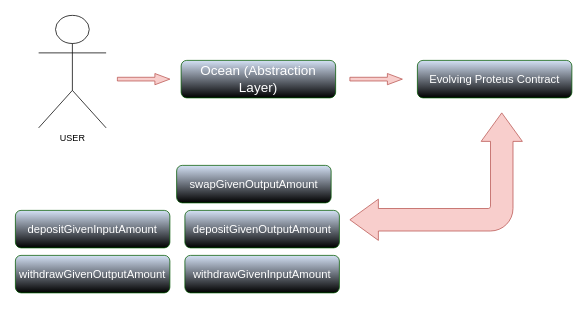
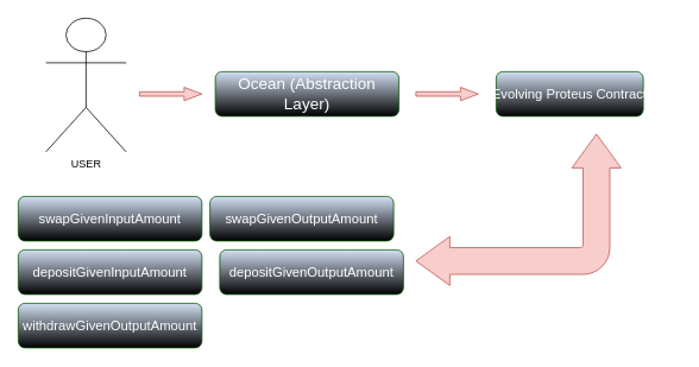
  <mxCell id="0" />
  <mxCell id="1" parent="0" />
  <mxCell id="2" value="USER" style="shape=umlActor;verticalLabelPosition=bottom;verticalAlign=top;html=1;outlineConnect=0;" vertex="1" parent="1"><mxGeometry x="51" y="20" width="90" height="150" as="geometry" /></mxCell>
  <mxCell id="3" value="&lt;span style=&quot;font-size: 18px;&quot;&gt;Ocean (Abstraction Layer)&lt;/span&gt;" style="rounded=1;whiteSpace=wrap;html=1;fillColor=#D4E1F5;fontColor=#ffffff;strokeColor=#005700;gradientColor=default;" vertex="1" parent="1"><mxGeometry x="241" y="80" width="206" height="50" as="geometry" /></mxCell>
  <mxCell id="4" value="" style="html=1;shadow=0;dashed=0;align=center;verticalAlign=middle;shape=mxgraph.arrows2.arrow;dy=0.67;dx=20;notch=0;fillColor=#f8cecc;strokeColor=#b85450;" vertex="1" parent="1"><mxGeometry x="156" y="97.5" width="70" height="15" as="geometry" /></mxCell>
  <mxCell id="5" value="" style="html=1;shadow=0;dashed=0;align=center;verticalAlign=middle;shape=mxgraph.arrows2.arrow;dy=0.67;dx=20;notch=0;fillColor=#f8cecc;strokeColor=#b85450;" vertex="1" parent="1"><mxGeometry x="466" y="97.5" width="70" height="15" as="geometry" /></mxCell>
- <mxCell id="6" value="&lt;font style=&quot;font-size: 15px;&quot;&gt;Evolving&amp;nbsp;Proteus&amp;nbsp;Contract&lt;/font&gt;" style="rounded=1;whiteSpace=wrap;html=1;fillColor=#D4E1F5;fontColor=#ffffff;strokeColor=#005700;gradientColor=default;" vertex="1" parent="1"><mxGeometry x="556" y="80" width="206" height="50" as="geometry" /></mxCell>
+ <mxCell id="6" value="&lt;font style=&quot;font-size: 15px;&quot;&gt;Evolving&amp;nbsp;Proteus&amp;nbsp;Contract&lt;/font&gt;" style="rounded=1;whiteSpace=wrap;html=1;fillColor=#D4E1F5;fontColor=#ffffff;strokeColor=#005700;gradientColor=default;" vertex="1" parent="1"><mxGeometry x="556" y="80" width="165" height="50" as="geometry" /></mxCell>
  <mxCell id="7" value="" style="html=1;shadow=0;dashed=0;align=center;verticalAlign=middle;shape=mxgraph.arrows2.bendDoubleArrow;dy=15;dx=38;arrowHead=55;rounded=1;direction=west;fillColor=#f8cecc;strokeColor=#b85450;" vertex="1" parent="1"><mxGeometry x="466" y="150" width="230" height="170" as="geometry" /></mxCell>
+ <mxCell id="8" value="&lt;font style=&quot;font-size: 15px;&quot;&gt;swapGivenInputAmount&lt;/font&gt;" style="rounded=1;whiteSpace=wrap;html=1;fillColor=#D4E1F5;fontColor=#ffffff;strokeColor=#005700;gradientColor=default;" vertex="1" parent="1"><mxGeometry x="20" y="220" width="206" height="50" as="geometry" /></mxCell>
  <mxCell id="9" value="&lt;font style=&quot;font-size: 15px;&quot;&gt;swapGivenOutputAmount&lt;/font&gt;" style="rounded=1;whiteSpace=wrap;html=1;fillColor=#D4E1F5;fontColor=#ffffff;strokeColor=#005700;gradientColor=default;" vertex="1" parent="1"><mxGeometry x="235" y="220" width="206" height="50" as="geometry" /></mxCell>
  <mxCell id="10" value="&lt;font style=&quot;font-size: 15px;&quot;&gt;depositGivenInputAmount&lt;/font&gt;" style="rounded=1;whiteSpace=wrap;html=1;fillColor=#D4E1F5;fontColor=#ffffff;strokeColor=#005700;gradientColor=default;" vertex="1" parent="1"><mxGeometry x="20" y="280" width="206" height="50" as="geometry" /></mxCell>
  <mxCell id="11" value="&lt;font style=&quot;font-size: 15px;&quot;&gt;depositGivenOutputAmount&lt;/font&gt;" style="rounded=1;whiteSpace=wrap;html=1;fillColor=#D4E1F5;fontColor=#ffffff;strokeColor=#005700;gradientColor=default;" vertex="1" parent="1"><mxGeometry x="246" y="280" width="206" height="50" as="geometry" /></mxCell>
  <mxCell id="12" value="&lt;font style=&quot;font-size: 15px;&quot;&gt;withdrawGivenOutputAmount&lt;/font&gt;" style="rounded=1;whiteSpace=wrap;html=1;fillColor=#D4E1F5;fontColor=#ffffff;strokeColor=#005700;gradientColor=default;" vertex="1" parent="1"><mxGeometry x="20" y="340" width="206" height="50" as="geometry" /></mxCell>
- <mxCell id="13" value="&lt;font style=&quot;font-size: 15px;&quot;&gt;withdrawGivenInputAmount&lt;/font&gt;" style="rounded=1;whiteSpace=wrap;html=1;fillColor=#D4E1F5;fontColor=#ffffff;strokeColor=#005700;gradientColor=default;" vertex="1" parent="1"><mxGeometry x="246" y="340" width="206" height="50" as="geometry" /></mxCell>
